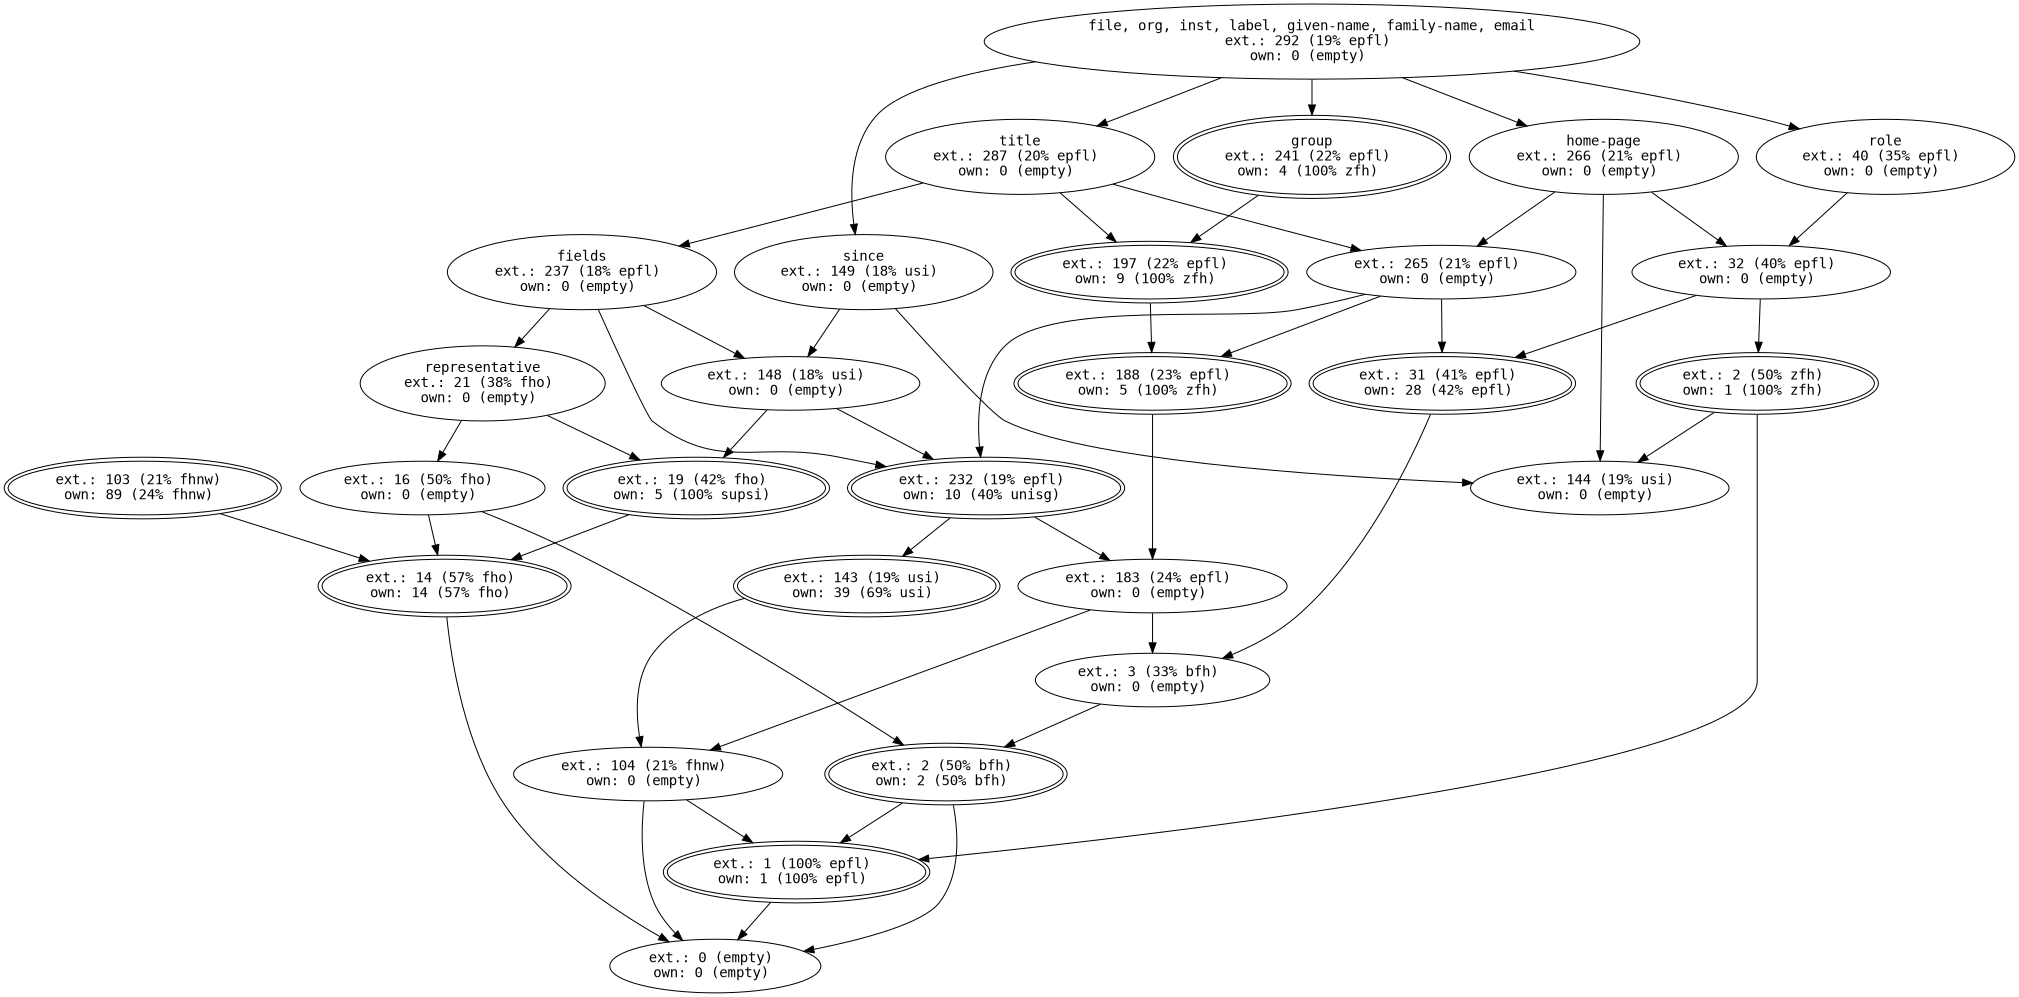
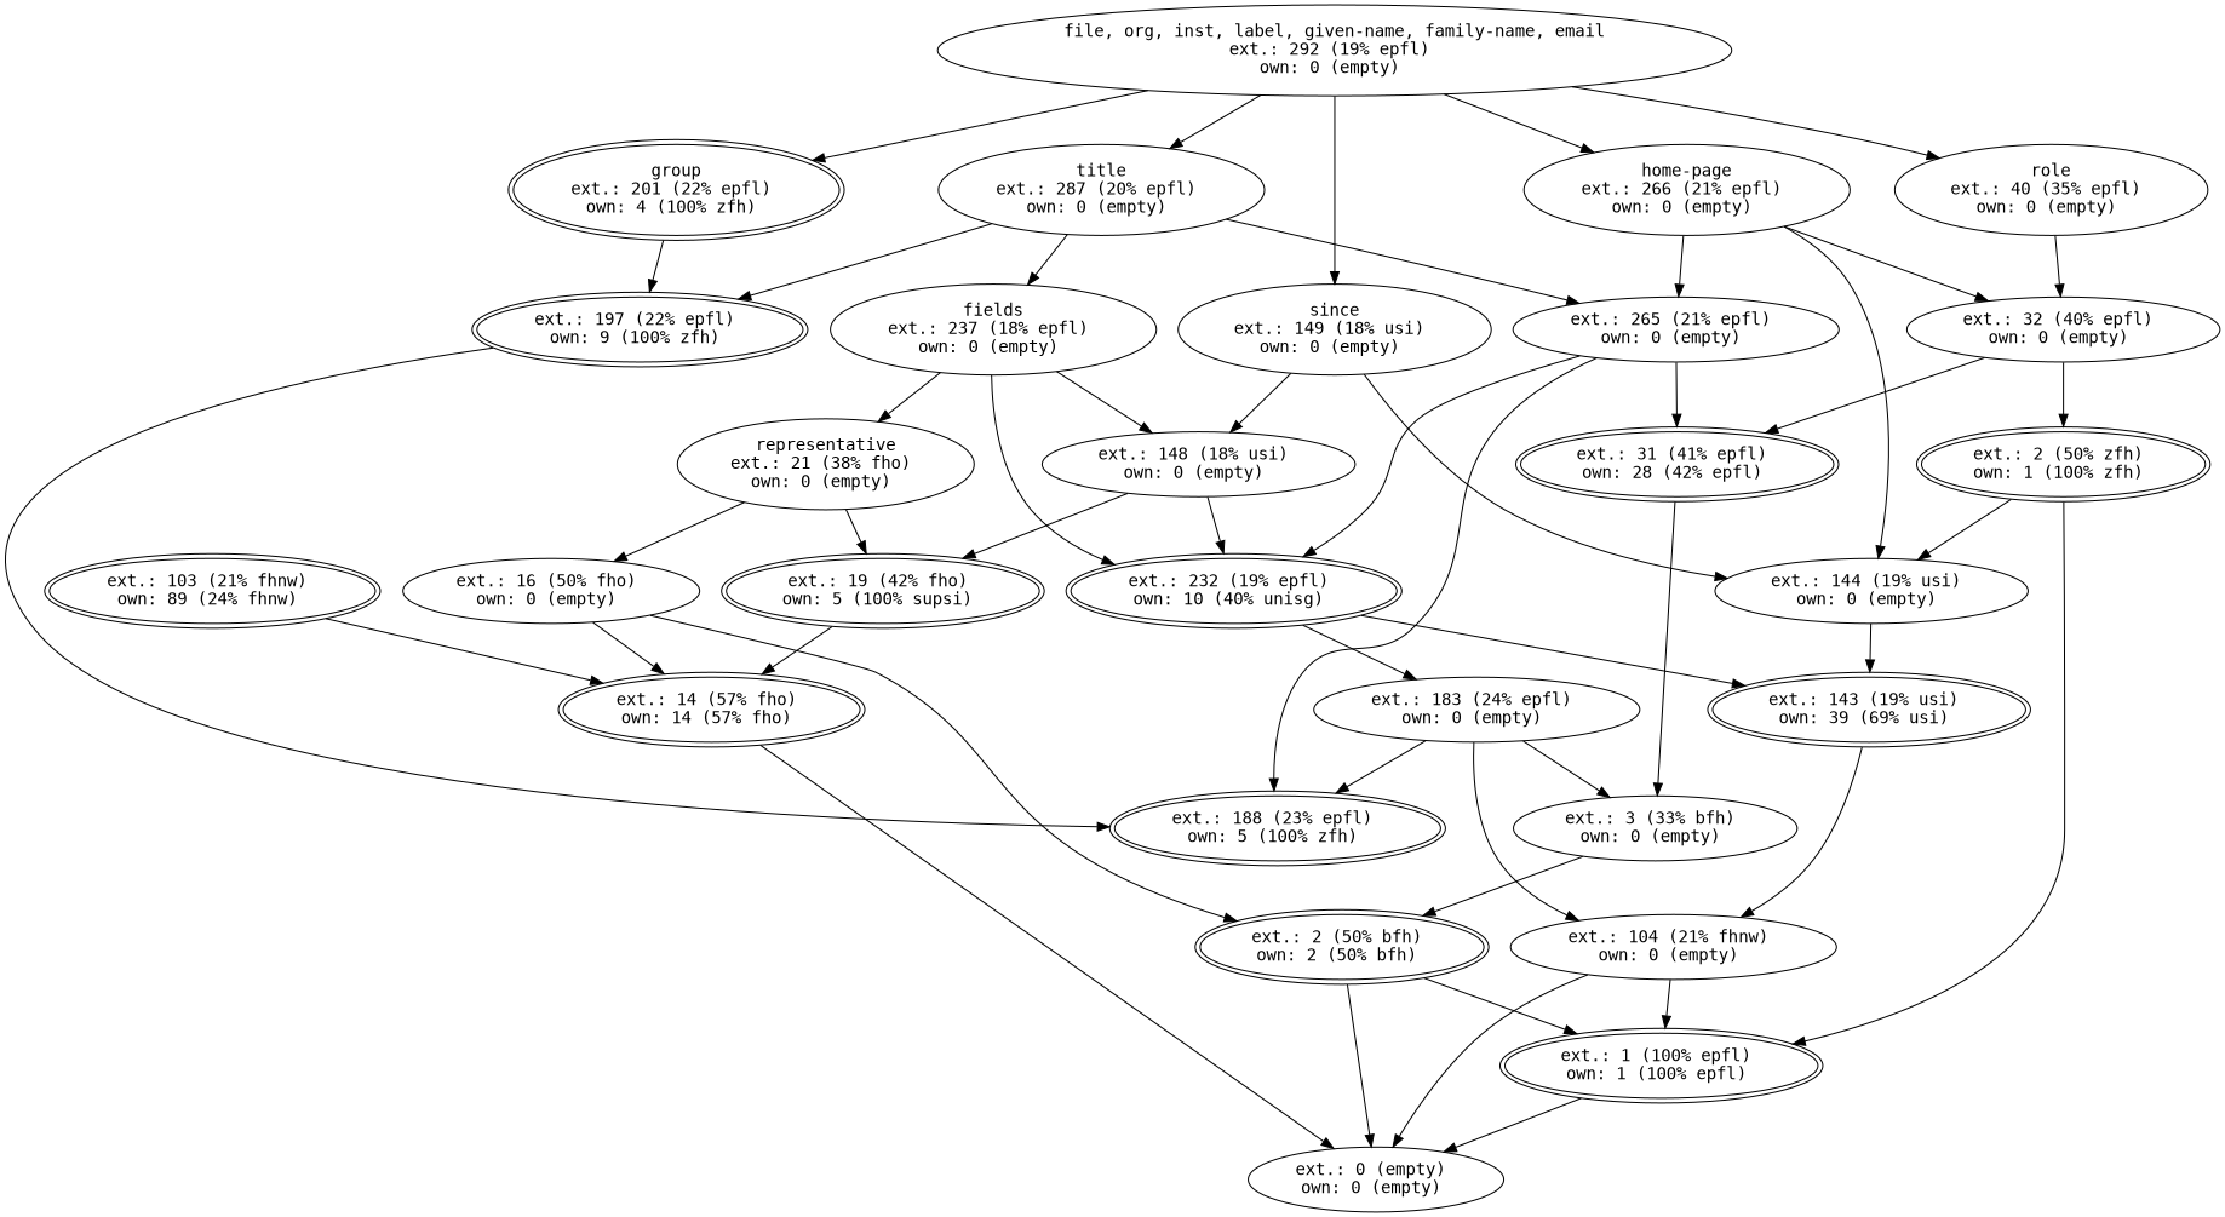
  digraph {
    fontname="DejaVu Sans Mono"
    node [fontname="DejaVu Sans Mono"]
    edge [fontname="DejaVu Sans Mono"]
    n1 [label="file, org, inst, label, given-name, family-name, email\next.: 292 (19% epfl) \nown: 0 (empty) "]
    n2 [label="title\next.: 287 (20% epfl) \nown: 0 (empty) "]
    n3 [label="home-page\next.: 266 (21% epfl) \nown: 0 (empty) "]
    n4 [label="role\next.: 40 (35% epfl) \nown: 0 (empty) "]
    n5 [label="since\next.: 149 (18% usi) \nown: 0 (empty) "]
-   n6 [label="group\next.: 241 (22% epfl) \nown: 4 (100% zfh) " peripheries=2]
+   n6 [label="group\next.: 201 (22% epfl) \nown: 4 (100% zfh) " peripheries=2]
    n7 [label="ext.: 265 (21% epfl) \nown: 0 (empty) "]
    n8 [label="fields\next.: 237 (18% epfl) \nown: 0 (empty) "]
    n9 [label="ext.: 197 (22% epfl) \nown: 9 (100% zfh) " peripheries=2]
    n10 [label="ext.: 144 (19% usi) \nown: 0 (empty) "]
    n11 [label="ext.: 32 (40% epfl) \nown: 0 (empty) "]
    n12 [label="ext.: 148 (18% usi) \nown: 0 (empty) "]
    n13 [label="ext.: 103 (21% fhnw) \nown: 89 (24% fhnw) " peripheries=2]
    n14 [label="ext.: 14 (57% fho) \nown: 14 (57% fho) " peripheries=2]
    n15 [label="ext.: 0 (empty) \nown: 0 (empty) "]
    n16 [label="ext.: 16 (50% fho) \nown: 0 (empty) "]
    n17 [label="ext.: 2 (50% bfh) \nown: 2 (50% bfh) " peripheries=2]
    n18 [label="ext.: 1 (100% epfl) \nown: 1 (100% epfl) " peripheries=2]
    n19 [label="ext.: 104 (21% fhnw) \nown: 0 (empty) "]
    n20 [label="ext.: 183 (24% epfl) \nown: 0 (empty) "]
    n21 [label="ext.: 3 (33% bfh) \nown: 0 (empty) "]
    n22 [label="ext.: 31 (41% epfl) \nown: 28 (42% epfl) " peripheries=2]
    n23 [label="ext.: 232 (19% epfl) \nown: 10 (40% unisg) " peripheries=2]
    n24 [label="ext.: 188 (23% epfl) \nown: 5 (100% zfh) " peripheries=2]
    n25 [label="ext.: 143 (19% usi) \nown: 39 (69% usi) " peripheries=2]
    n26 [label="representative\next.: 21 (38% fho) \nown: 0 (empty) "]
    n27 [label="ext.: 19 (42% fho) \nown: 5 (100% supsi) " peripheries=2]
    n28 [label="ext.: 2 (50% zfh) \nown: 1 (100% zfh) " peripheries=2]
    n1 -> n2
    n1 -> n3
    n1 -> n4
    n1 -> n5
    n1 -> n6
    n2 -> n7
    n2 -> n8
    n2 -> n9
    n3 -> n7
    n3 -> n10
    n3 -> n11
    n4 -> n11
    n5 -> n10
    n5 -> n12
    n6 -> n9
    n7 -> n22
    n7 -> n23
    n7 -> n24
    n8 -> n12
    n8 -> n23
    n8 -> n26
    n9 -> n24
+   n10 -> n25
    n11 -> n22
    n11 -> n28
    n12 -> n23
    n12 -> n27
    n13 -> n14
    n14 -> n15
    n16 -> n14
    n16 -> n17
    n17 -> n15
    n17 -> n18
    n18 -> n15
    n19 -> n15
    n19 -> n18
    n20 -> n19
    n20 -> n21
    n21 -> n17
    n22 -> n21
    n23 -> n20
    n23 -> n25
-   n24 -> n20
+   n20 -> n24
    n25 -> n19
    n26 -> n16
    n26 -> n27
    n27 -> n14
    n28 -> n10
    n28 -> n18
  }
